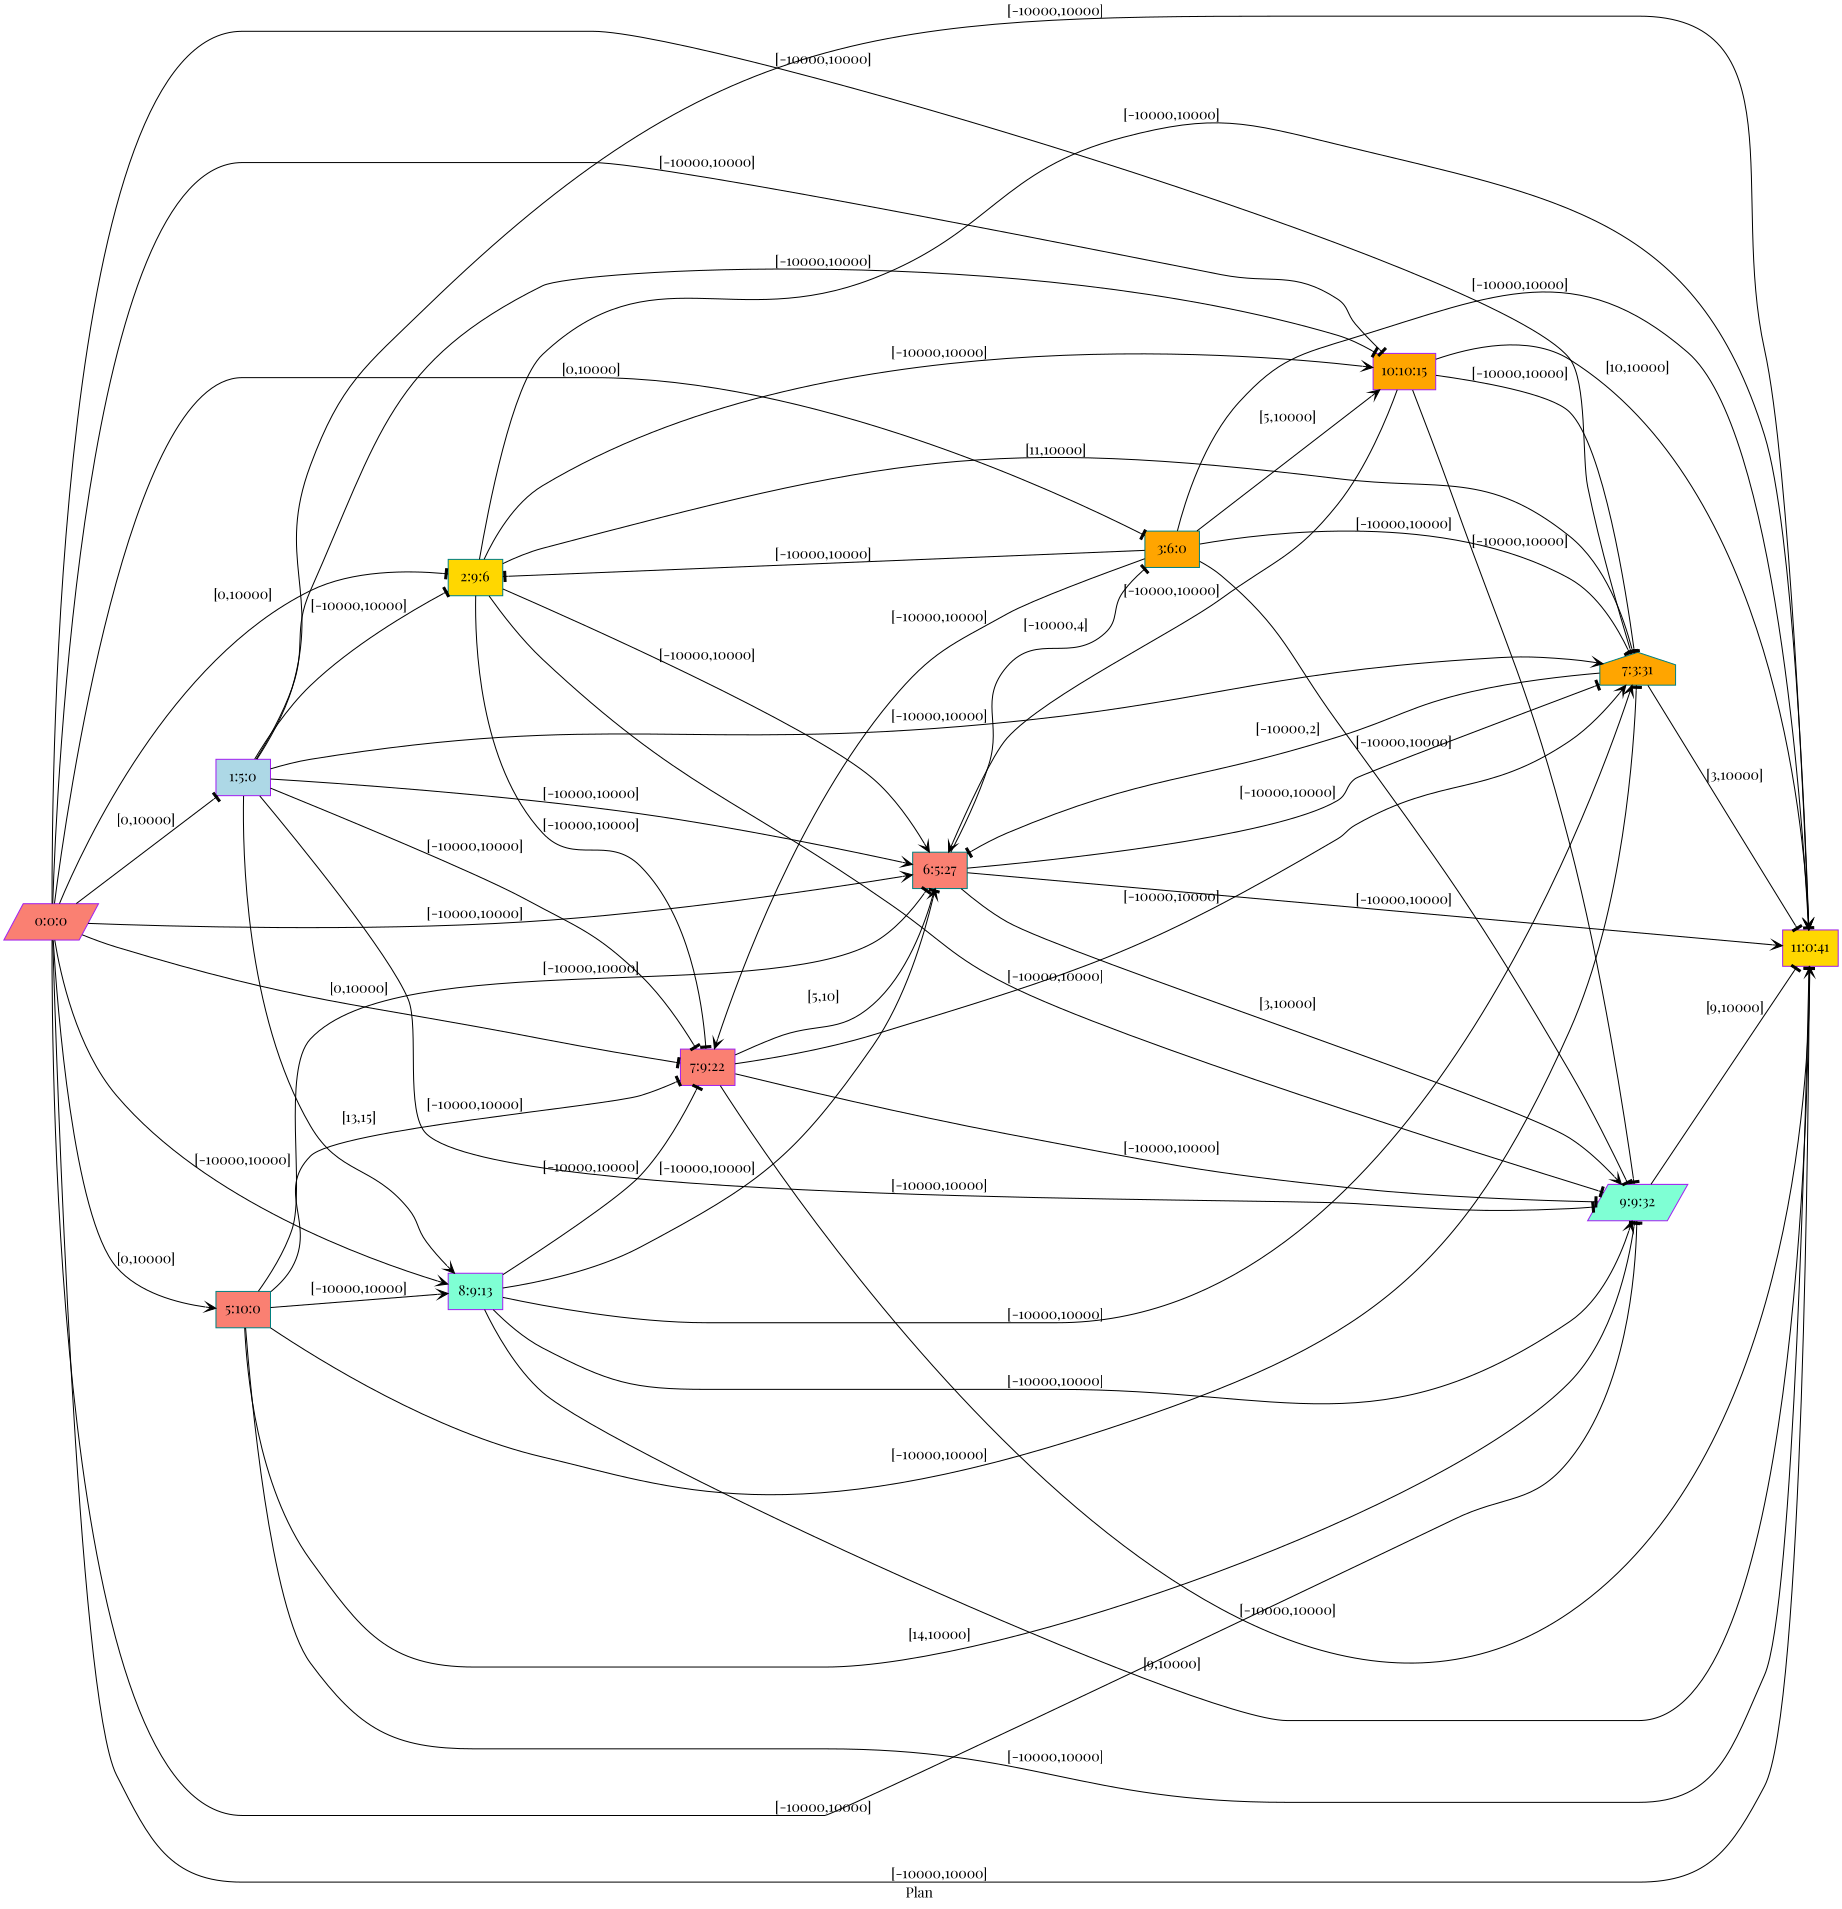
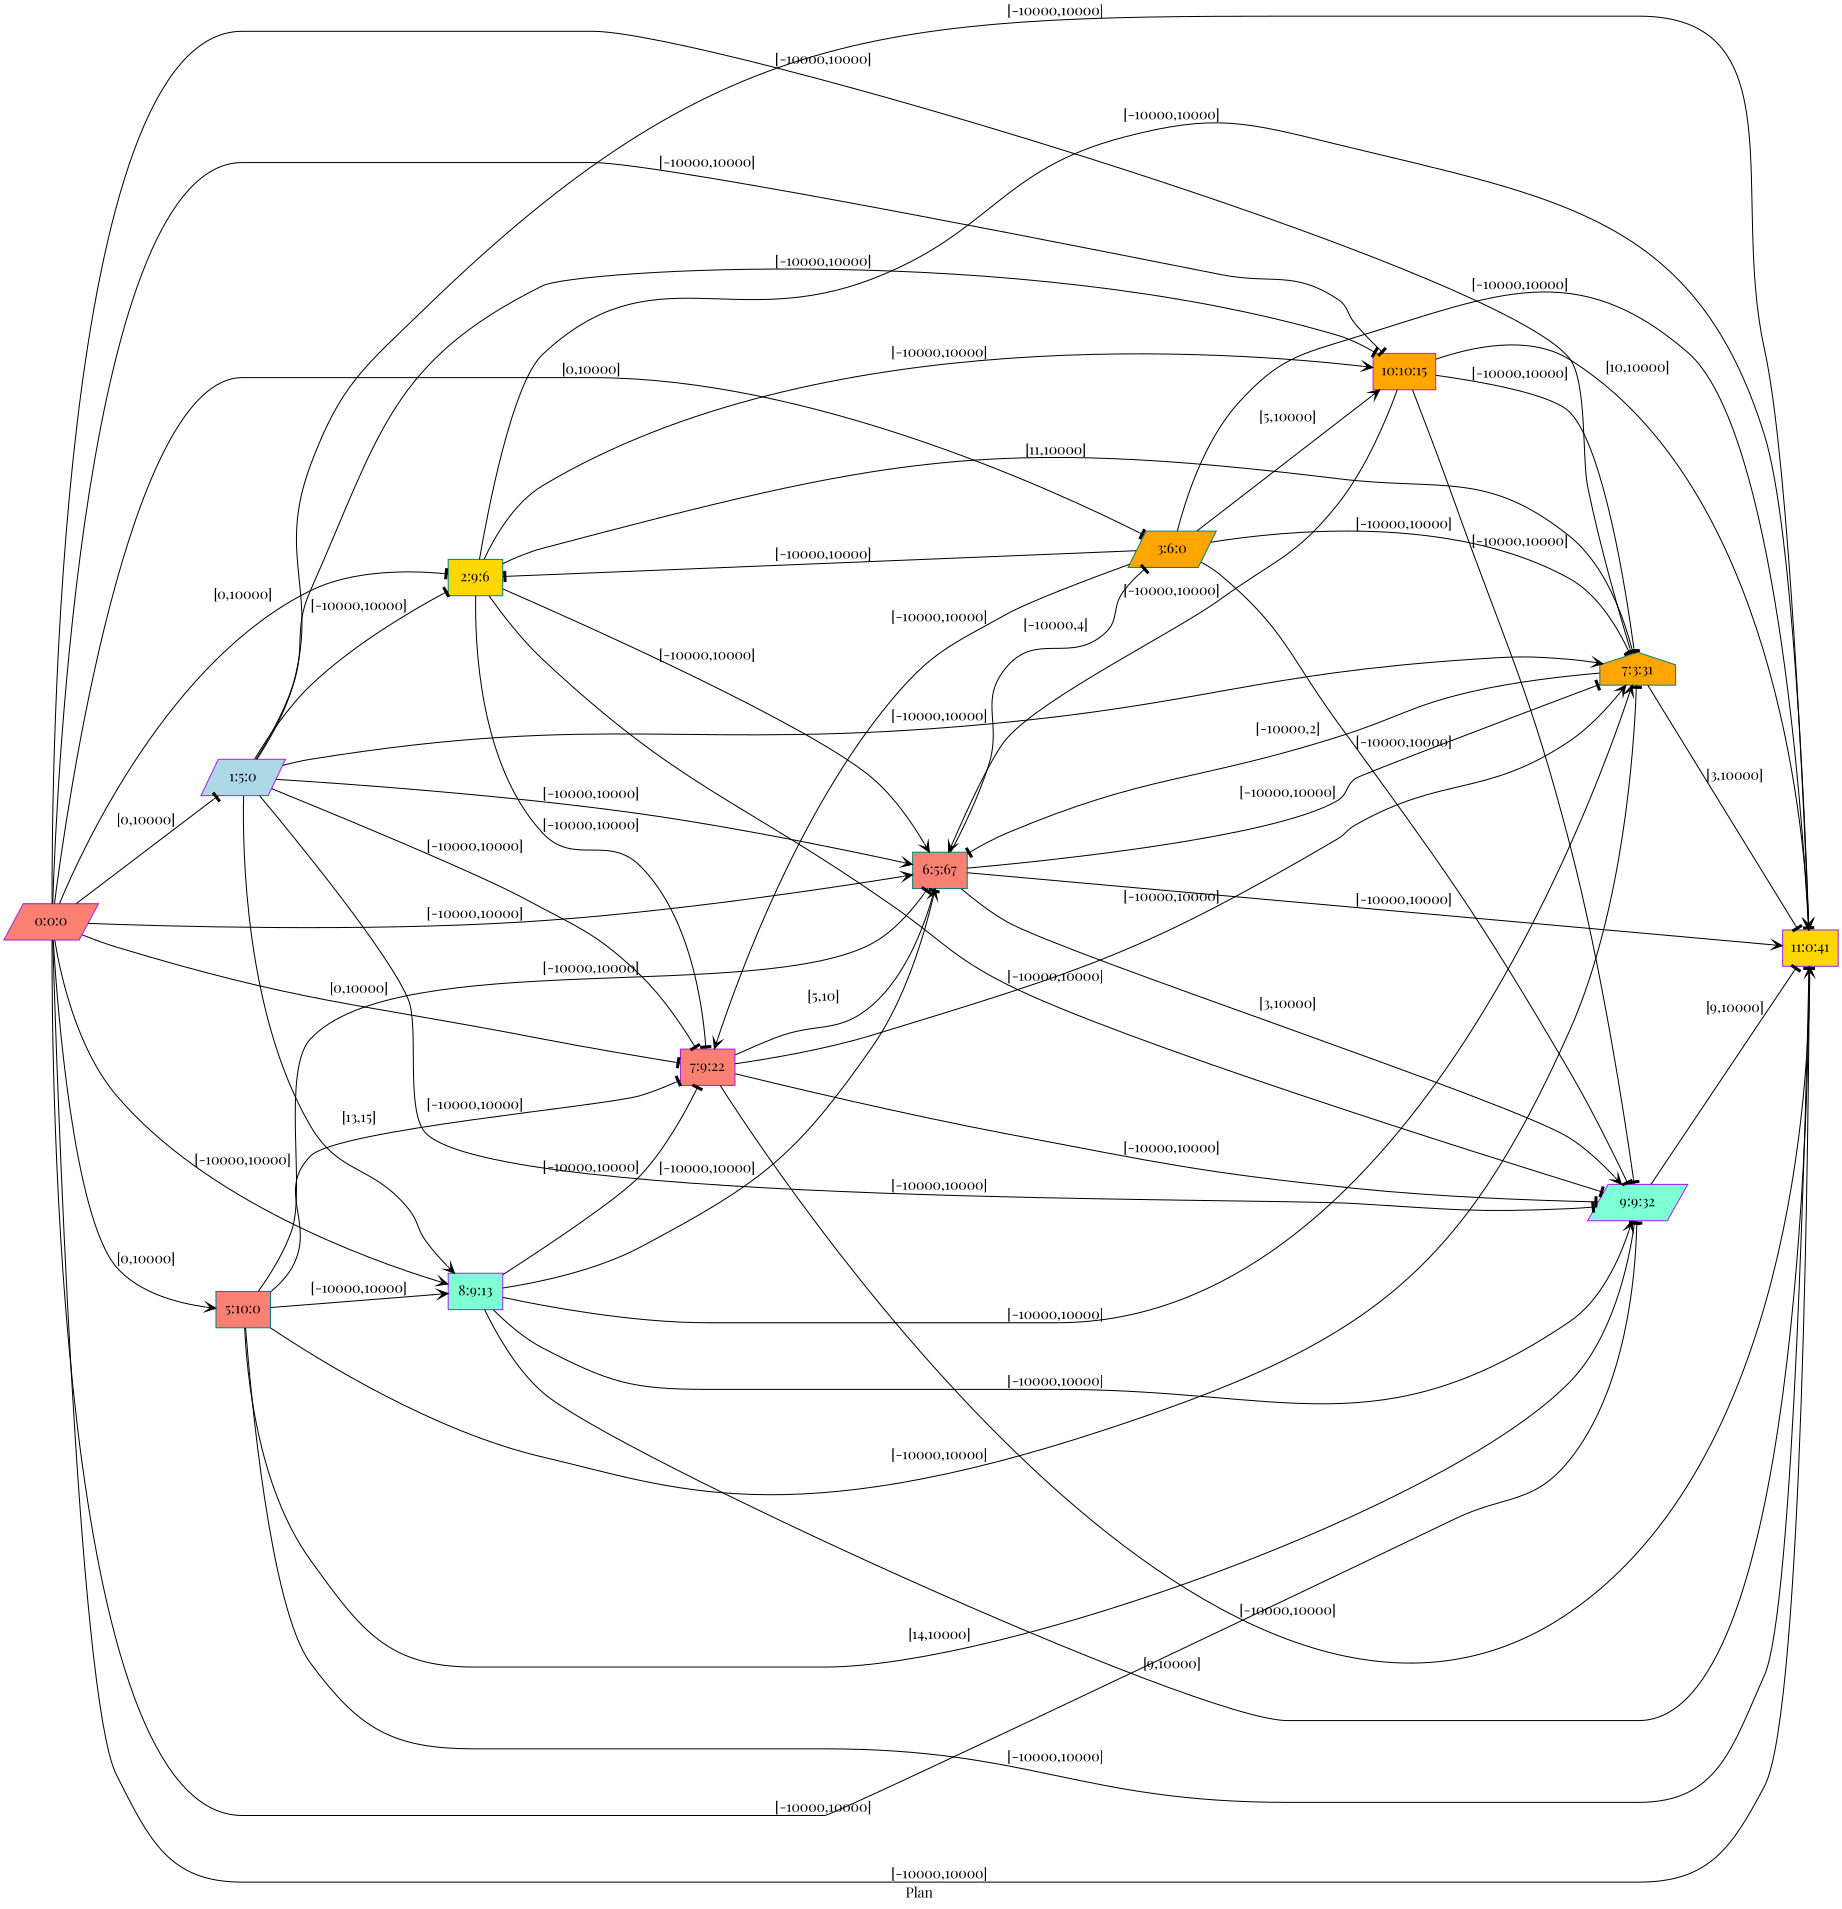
  digraph {
    fldt=0.780255
    fontname="Playfair Display"
    label="Plan "
    nodesep=.45
    rankdir=LR
    node [color=purple fillcolor=salmon fontname="Playfair Display" shape=box style=filled]
    edge [arrowhead=tee fontname="Playfair Display"]
    "0:0:0" [shape=parallelogram]
-   "1:5:0" [fillcolor=lightblue]
+   "1:5:0" [fillcolor=lightblue shape=parallelogram]
    "2:9:6" [color=teal fillcolor=gold]
-   "3:6:0" [color=teal fillcolor=orange]
+   "3:6:0" [color=teal fillcolor=orange shape=parallelogram]
    n5 [label="7:9:22"]
    "5:10:0" [color=teal]
-   "6:5:27" [color=teal]
+   "6:5:27" [color=teal label="6:5:67"]
    n8 [color=teal fillcolor=orange label="7:3:31" shape=house]
    "8:9:13" [fillcolor=aquamarine]
    "9:9:32" [fillcolor=aquamarine shape=parallelogram]
    "10:10:15" [fillcolor=orange]
    "11:0:41" [fillcolor=gold]
    "0:0:0" -> "1:5:0" [label="[0,10000]"]
    "0:0:0" -> "2:9:6" [label="[0,10000]"]
    "0:0:0" -> "3:6:0" [label="[0,10000]"]
    "0:0:0" -> n5 [label="[0,10000]"]
    "0:0:0" -> "5:10:0" [arrowhead=vee label="[0,10000]"]
    "0:0:0" -> "6:5:27" [arrowhead=vee label="[-10000,10000]"]
    "0:0:0" -> n8 [label="[-10000,10000]"]
    "0:0:0" -> "8:9:13" [arrowhead=vee label="[-10000,10000]"]
    "0:0:0" -> "9:9:32" [label="[-10000,10000]"]
    "0:0:0" -> "10:10:15" [label="[-10000,10000]"]
    "0:0:0" -> "11:0:41" [label="[-10000,10000]"]
    "1:5:0" -> "2:9:6" [label="[-10000,10000]"]
    "1:5:0" -> n5 [label="[-10000,10000]"]
    "1:5:0" -> "6:5:27" [arrowhead=vee label="[-10000,10000]"]
    "1:5:0" -> n8 [arrowhead=vee label="[-10000,10000]"]
    "1:5:0" -> "8:9:13" [arrowhead=vee label="[13,15]"]
    "1:5:0" -> "9:9:32" [label="[-10000,10000]"]
    "1:5:0" -> "10:10:15" [label="[-10000,10000]"]
    "1:5:0" -> "11:0:41" [label="[-10000,10000]"]
    "2:9:6" -> n5 [label="[-10000,10000]"]
    "2:9:6" -> "6:5:27" [arrowhead=vee label="[-10000,10000]"]
    "2:9:6" -> n8 [label="[11,10000]"]
    "2:9:6" -> "9:9:32" [label="[-10000,10000]"]
    "2:9:6" -> "10:10:15" [arrowhead=vee label="[-10000,10000]"]
    "2:9:6" -> "11:0:41" [arrowhead=vee label="[-10000,10000]"]
    "3:6:0" -> "2:9:6" [label="[-10000,10000]"]
    "3:6:0" -> n5 [arrowhead=vee label="[-10000,10000]"]
    "3:6:0" -> n8 [label="[-10000,10000]"]
    "3:6:0" -> "9:9:32" [label="[-10000,10000]"]
    "3:6:0" -> "10:10:15" [arrowhead=vee label="[5,10000]"]
    "3:6:0" -> "11:0:41" [arrowhead=vee label="[-10000,10000]"]
    n5 -> "6:5:27" [label="[5,10]"]
    n5 -> n8 [arrowhead=vee label="[-10000,10000]"]
    n5 -> "9:9:32" [label="[-10000,10000]"]
    n5 -> "11:0:41" [arrowhead=vee label="[-10000,10000]"]
    "5:10:0" -> n5 [label="[-10000,10000]"]
    "5:10:0" -> "6:5:27" [label="[-10000,10000]"]
    "5:10:0" -> n8 [label="[-10000,10000]"]
    "5:10:0" -> "8:9:13" [arrowhead=vee label="[-10000,10000]"]
    "5:10:0" -> "9:9:32" [label="[14,10000]"]
    "5:10:0" -> "11:0:41" [label="[-10000,10000]"]
    "6:5:27" -> "3:6:0" [label="[-10000,4]"]
    "6:5:27" -> n8 [label="[-10000,10000]"]
    "6:5:27" -> "9:9:32" [arrowhead=vee label="[3,10000]"]
    "6:5:27" -> "11:0:41" [arrowhead=vee label="[-10000,10000]"]
    n8 -> "6:5:27" [label="[-10000,2]"]
    n8 -> "11:0:41" [label="[3,10000]"]
    "8:9:13" -> n5 [label="[-10000,10000]"]
    "8:9:13" -> "6:5:27" [arrowhead=vee label="[-10000,10000]"]
    "8:9:13" -> n8 [arrowhead=vee label="[-10000,10000]"]
    "8:9:13" -> "9:9:32" [arrowhead=vee label="[-10000,10000]"]
    "8:9:13" -> "11:0:41" [label="[9,10000]"]
    "9:9:32" -> "11:0:41" [label="[9,10000]"]
    "10:10:15" -> "6:5:27" [arrowhead=vee label="[-10000,10000]"]
    "10:10:15" -> n8 [label="[-10000,10000]"]
    "10:10:15" -> "9:9:32" [label="[-10000,10000]"]
    "10:10:15" -> "11:0:41" [arrowhead=vee label="[10,10000]"]
  }
